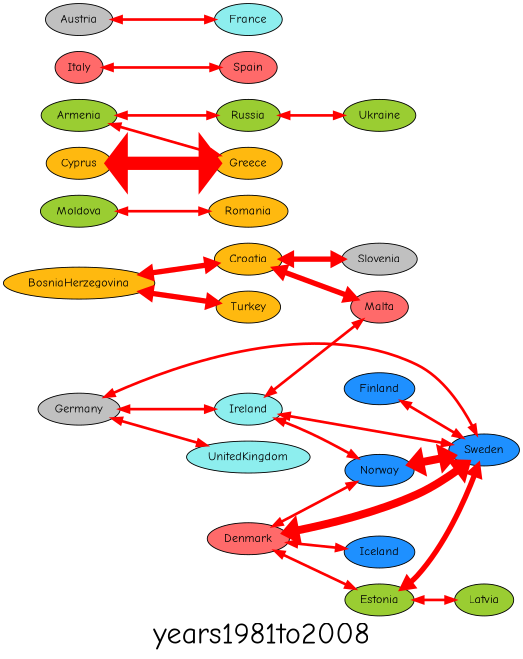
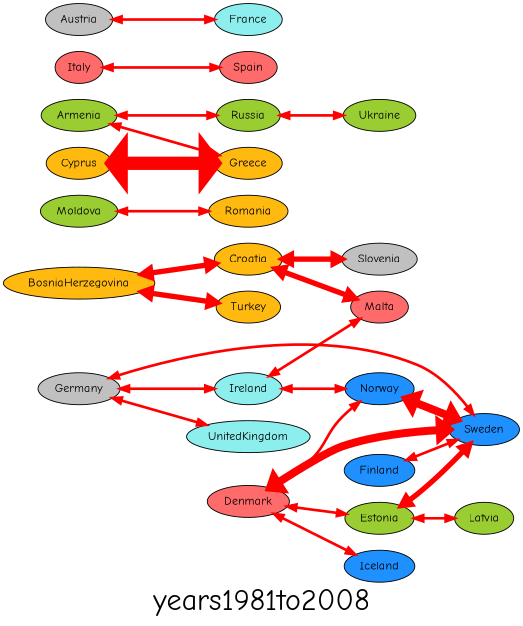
  digraph {
    fontname="Comic Neue"
    fontsize=34
    label=years1981to2008
    rankdir=LR
    node [fillcolor=darkgoldenrod1 fontname="Comic Neue" style=filled]
    edge [color=red dir=both fontname="Comic Neue" penwidth=3]
    BosniaHerzegovina
    Croatia
    Turkey
    Malta [fillcolor=indianred1]
    Slovenia [fillcolor=gray]
    Moldova [fillcolor=olivedrab3]
    Romania
    Armenia [fillcolor=olivedrab3]
    Russia [fillcolor=olivedrab3]
    Greece
    Ukraine [fillcolor=olivedrab3]
    Ireland [fillcolor=darkslategray2]
    Norway [fillcolor=dodgerblue]
    Sweden [fillcolor=dodgerblue]
    Germany [fillcolor=gray]
    UnitedKingdom [fillcolor=darkslategray2]
    Italy [fillcolor=indianred1]
    Spain [fillcolor=indianred1]
    Austria [fillcolor=gray]
    France [fillcolor=darkslategray2]
    Estonia [fillcolor=olivedrab3]
    Latvia [fillcolor=olivedrab3]
    Denmark [fillcolor=indianred1]
    Iceland [fillcolor=dodgerblue]
    Cyprus
    Finland [fillcolor=dodgerblue]
    BosniaHerzegovina -> Croatia [penwidth=6]
    BosniaHerzegovina -> Turkey [penwidth=6]
    Croatia -> Malta [penwidth=6]
    Croatia -> Slovenia [penwidth=6]
    Moldova -> Romania
    Armenia -> Russia
    Armenia -> Greece
    Russia -> Ukraine
    Ireland -> Malta
    Ireland -> Norway
-   Ireland -> Sweden
    Norway -> Sweden [penwidth=9]
    Germany -> Ireland
    Germany -> Sweden
    Germany -> UnitedKingdom
    Italy -> Spain
    Austria -> France
    Estonia -> Sweden [penwidth=6]
    Estonia -> Latvia
    Denmark -> Norway
    Denmark -> Sweden [penwidth=9]
    Denmark -> Estonia
    Denmark -> Iceland
    Cyprus -> Greece [penwidth=15]
    Finland -> Sweden
  }
